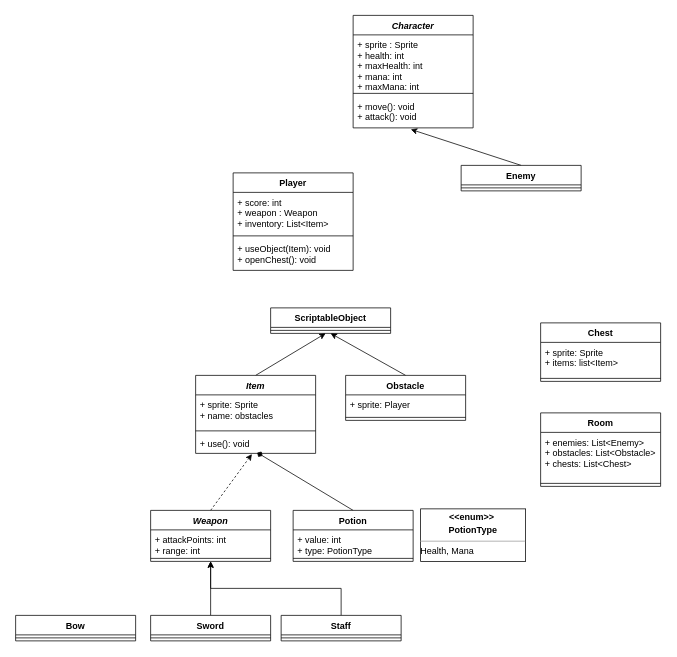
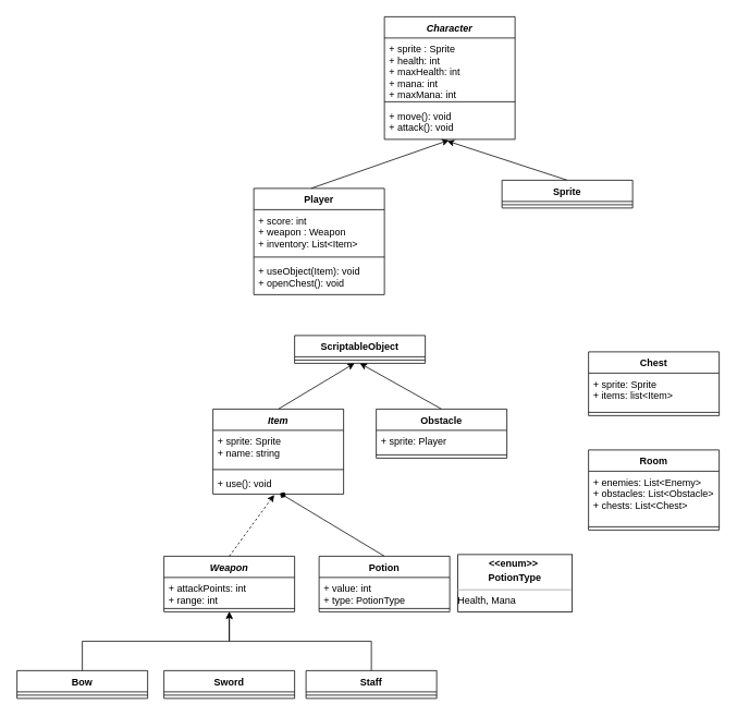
  <mxCell id="0" />
  <mxCell id="1" parent="0" />
  <mxCell id="2" value="" style="endArrow=classic;html=1;exitX=0.5;exitY=0;exitDx=0;exitDy=0;" edge="1" parent="1" source="27" target="17"><mxGeometry width="50" height="50" relative="1" as="geometry"><mxPoint x="440" y="510" as="sourcePoint" /><mxPoint x="440" y="460" as="targetPoint" /></mxGeometry></mxCell>
  <mxCell id="3" value="" style="endArrow=classic;html=1;exitX=0.5;exitY=0;exitDx=0;exitDy=0;entryX=0.469;entryY=1.038;entryDx=0;entryDy=0;entryPerimeter=0;dashed=1;" edge="1" parent="1" source="24" target="30"><mxGeometry width="50" height="50" relative="1" as="geometry"><mxPoint x="290" y="646" as="sourcePoint" /><mxPoint x="340" y="596" as="targetPoint" /></mxGeometry></mxCell>
+ <mxCell id="4" value="" style="endArrow=classic;html=1;entryX=0.494;entryY=1.024;entryDx=0;entryDy=0;entryPerimeter=0;exitX=0.438;exitY=0;exitDx=0;exitDy=0;exitPerimeter=0;" edge="1" parent="1" source="20" target="15"><mxGeometry width="50" height="50" relative="1" as="geometry"><mxPoint x="360" y="230" as="sourcePoint" /><mxPoint x="410" y="180" as="targetPoint" /></mxGeometry></mxCell>
  <mxCell id="5" value="" style="endArrow=classic;html=1;entryX=0.481;entryY=1.048;entryDx=0;entryDy=0;entryPerimeter=0;exitX=0.5;exitY=0;exitDx=0;exitDy=0;" edge="1" parent="1" source="18" target="15"><mxGeometry width="50" height="50" relative="1" as="geometry"><mxPoint x="550" y="230" as="sourcePoint" /><mxPoint x="600" y="180" as="targetPoint" /></mxGeometry></mxCell>
  <mxCell id="6" value="" style="endArrow=diamond;html=1;entryX=0.513;entryY=0.962;entryDx=0;entryDy=0;entryPerimeter=0;exitX=0.5;exitY=0;exitDx=0;exitDy=0;" edge="1" parent="1" source="31" target="30"><mxGeometry width="50" height="50" relative="1" as="geometry"><mxPoint x="490" y="500" as="sourcePoint" /><mxPoint x="540" y="450" as="targetPoint" /></mxGeometry></mxCell>
  <mxCell id="7" value="&lt;p style=&quot;margin: 0px ; margin-top: 4px ; text-align: center&quot;&gt;&lt;b&gt;&amp;lt;&amp;lt;enum&amp;gt;&amp;gt;&amp;nbsp;&lt;/b&gt;&lt;/p&gt;&lt;p style=&quot;margin: 0px ; margin-top: 4px ; text-align: center&quot;&gt;&lt;b&gt;PotionType&lt;/b&gt;&lt;/p&gt;&lt;hr size=&quot;1&quot;&gt;&lt;div style=&quot;height: 2px&quot;&gt;Health, Mana&lt;/div&gt;" style="verticalAlign=top;align=left;overflow=fill;fontSize=12;fontFamily=Helvetica;html=1;" vertex="1" parent="1"><mxGeometry x="560" y="678" width="140" height="70" as="geometry" /></mxCell>
  <mxCell id="8" value="" style="endArrow=classic;html=1;exitX=0.5;exitY=0;exitDx=0;exitDy=0;entryX=0.5;entryY=1;entryDx=0;entryDy=0;" edge="1" parent="1" source="34" target="16"><mxGeometry width="50" height="50" relative="1" as="geometry"><mxPoint x="590" y="500" as="sourcePoint" /><mxPoint x="640" y="450" as="targetPoint" /></mxGeometry></mxCell>
- <mxCell id="9" style="edgeStyle=orthogonalEdgeStyle;rounded=0;orthogonalLoop=1;jettySize=auto;html=1;exitX=0.5;exitY=0;exitDx=0;exitDy=0;entryX=0.5;entryY=1;entryDx=0;entryDy=0;" edge="1" parent="1" source="37" target="24"><mxGeometry relative="1" as="geometry" /></mxCell>
+ <mxCell id="10" style="edgeStyle=orthogonalEdgeStyle;rounded=0;orthogonalLoop=1;jettySize=auto;html=1;exitX=0.5;exitY=0;exitDx=0;exitDy=0;entryX=0.5;entryY=1;entryDx=0;entryDy=0;" edge="1" parent="1" source="39" target="24"><mxGeometry relative="1" as="geometry" /></mxCell>
  <mxCell id="11" style="edgeStyle=orthogonalEdgeStyle;rounded=0;orthogonalLoop=1;jettySize=auto;html=1;exitX=0.5;exitY=0;exitDx=0;exitDy=0;entryX=0.5;entryY=1;entryDx=0;entryDy=0;" edge="1" parent="1" source="41" target="24"><mxGeometry relative="1" as="geometry" /></mxCell>
  <mxCell id="12" value="Character" style="swimlane;fontStyle=3;align=center;verticalAlign=top;childLayout=stackLayout;horizontal=1;startSize=26;horizontalStack=0;resizeParent=1;resizeParentMax=0;resizeLast=0;collapsible=1;marginBottom=0;" vertex="1" parent="1"><mxGeometry x="470" y="20" width="160" height="150" as="geometry" /></mxCell>
  <mxCell id="13" value="+ sprite : Sprite&#10;+ health: int&#10;+ maxHealth: int&#10;+ mana: int&#10;+ maxMana: int&#10;" style="text;strokeColor=none;fillColor=none;align=left;verticalAlign=top;spacingLeft=4;spacingRight=4;overflow=hidden;rotatable=0;points=[[0,0.5],[1,0.5]];portConstraint=eastwest;" vertex="1" parent="12"><mxGeometry y="26" width="160" height="74" as="geometry" /></mxCell>
  <mxCell id="14" value="" style="line;strokeWidth=1;fillColor=none;align=left;verticalAlign=middle;spacingTop=-1;spacingLeft=3;spacingRight=3;rotatable=0;labelPosition=right;points=[];portConstraint=eastwest;" vertex="1" parent="12"><mxGeometry y="100" width="160" height="8" as="geometry" /></mxCell>
  <mxCell id="15" value="+ move(): void&#10;+ attack(): void" style="text;strokeColor=none;fillColor=none;align=left;verticalAlign=top;spacingLeft=4;spacingRight=4;overflow=hidden;rotatable=0;points=[[0,0.5],[1,0.5]];portConstraint=eastwest;" vertex="1" parent="12"><mxGeometry y="108" width="160" height="42" as="geometry" /></mxCell>
  <mxCell id="16" value="ScriptableObject" style="swimlane;fontStyle=1;align=center;verticalAlign=top;childLayout=stackLayout;horizontal=1;startSize=26;horizontalStack=0;resizeParent=1;resizeParentMax=0;resizeLast=0;collapsible=1;marginBottom=0;" vertex="1" parent="1"><mxGeometry x="360" y="410" width="160" height="34" as="geometry" /></mxCell>
  <mxCell id="17" value="" style="line;strokeWidth=1;fillColor=none;align=left;verticalAlign=middle;spacingTop=-1;spacingLeft=3;spacingRight=3;rotatable=0;labelPosition=right;points=[];portConstraint=eastwest;" vertex="1" parent="16"><mxGeometry y="26" width="160" height="8" as="geometry" /></mxCell>
- <mxCell id="18" value="Enemy" style="swimlane;fontStyle=1;align=center;verticalAlign=top;childLayout=stackLayout;horizontal=1;startSize=26;horizontalStack=0;resizeParent=1;resizeParentMax=0;resizeLast=0;collapsible=1;marginBottom=0;" vertex="1" parent="1"><mxGeometry x="614" y="220" width="160" height="34" as="geometry" /></mxCell>
+ <mxCell id="18" value="Sprite" style="swimlane;fontStyle=1;align=center;verticalAlign=top;childLayout=stackLayout;horizontal=1;startSize=26;horizontalStack=0;resizeParent=1;resizeParentMax=0;resizeLast=0;collapsible=1;marginBottom=0;" vertex="1" parent="1"><mxGeometry x="614" y="220" width="160" height="34" as="geometry" /></mxCell>
  <mxCell id="19" value="" style="line;strokeWidth=1;fillColor=none;align=left;verticalAlign=middle;spacingTop=-1;spacingLeft=3;spacingRight=3;rotatable=0;labelPosition=right;points=[];portConstraint=eastwest;" vertex="1" parent="18"><mxGeometry y="26" width="160" height="8" as="geometry" /></mxCell>
  <mxCell id="20" value="Player" style="swimlane;fontStyle=1;align=center;verticalAlign=top;childLayout=stackLayout;horizontal=1;startSize=26;horizontalStack=0;resizeParent=1;resizeParentMax=0;resizeLast=0;collapsible=1;marginBottom=0;" vertex="1" parent="1"><mxGeometry x="310" y="230" width="160" height="130" as="geometry" /></mxCell>
  <mxCell id="21" value="+ score: int&#10;+ weapon : Weapon&#10;+ inventory: List&lt;Item&gt;" style="text;strokeColor=none;fillColor=none;align=left;verticalAlign=top;spacingLeft=4;spacingRight=4;overflow=hidden;rotatable=0;points=[[0,0.5],[1,0.5]];portConstraint=eastwest;" vertex="1" parent="20"><mxGeometry y="26" width="160" height="54" as="geometry" /></mxCell>
  <mxCell id="22" value="" style="line;strokeWidth=1;fillColor=none;align=left;verticalAlign=middle;spacingTop=-1;spacingLeft=3;spacingRight=3;rotatable=0;labelPosition=right;points=[];portConstraint=eastwest;" vertex="1" parent="20"><mxGeometry y="80" width="160" height="8" as="geometry" /></mxCell>
  <mxCell id="23" value="+ useObject(Item): void&#10;+ openChest(): void&#10;" style="text;strokeColor=none;fillColor=none;align=left;verticalAlign=top;spacingLeft=4;spacingRight=4;overflow=hidden;rotatable=0;points=[[0,0.5],[1,0.5]];portConstraint=eastwest;" vertex="1" parent="20"><mxGeometry y="88" width="160" height="42" as="geometry" /></mxCell>
  <mxCell id="24" value="Weapon" style="swimlane;fontStyle=3;align=center;verticalAlign=top;childLayout=stackLayout;horizontal=1;startSize=26;horizontalStack=0;resizeParent=1;resizeParentMax=0;resizeLast=0;collapsible=1;marginBottom=0;" vertex="1" parent="1"><mxGeometry x="200" y="680" width="160" height="68" as="geometry" /></mxCell>
  <mxCell id="25" value="+ attackPoints: int&#10;+ range: int" style="text;strokeColor=none;fillColor=none;align=left;verticalAlign=top;spacingLeft=4;spacingRight=4;overflow=hidden;rotatable=0;points=[[0,0.5],[1,0.5]];portConstraint=eastwest;" vertex="1" parent="24"><mxGeometry y="26" width="160" height="34" as="geometry" /></mxCell>
  <mxCell id="26" value="" style="line;strokeWidth=1;fillColor=none;align=left;verticalAlign=middle;spacingTop=-1;spacingLeft=3;spacingRight=3;rotatable=0;labelPosition=right;points=[];portConstraint=eastwest;" vertex="1" parent="24"><mxGeometry y="60" width="160" height="8" as="geometry" /></mxCell>
  <mxCell id="27" value="Item" style="swimlane;fontStyle=3;align=center;verticalAlign=top;childLayout=stackLayout;horizontal=1;startSize=26;horizontalStack=0;resizeParent=1;resizeParentMax=0;resizeLast=0;collapsible=1;marginBottom=0;" vertex="1" parent="1"><mxGeometry x="260" y="500" width="160" height="104" as="geometry" /></mxCell>
- <mxCell id="28" value="+ sprite: Sprite&#10;+ name: obstacles" style="text;strokeColor=none;fillColor=none;align=left;verticalAlign=top;spacingLeft=4;spacingRight=4;overflow=hidden;rotatable=0;points=[[0,0.5],[1,0.5]];portConstraint=eastwest;" vertex="1" parent="27"><mxGeometry y="26" width="160" height="44" as="geometry" /></mxCell>
+ <mxCell id="28" value="+ sprite: Sprite&#10;+ name: string" style="text;strokeColor=none;fillColor=none;align=left;verticalAlign=top;spacingLeft=4;spacingRight=4;overflow=hidden;rotatable=0;points=[[0,0.5],[1,0.5]];portConstraint=eastwest;" vertex="1" parent="27"><mxGeometry y="26" width="160" height="44" as="geometry" /></mxCell>
  <mxCell id="29" value="" style="line;strokeWidth=1;fillColor=none;align=left;verticalAlign=middle;spacingTop=-1;spacingLeft=3;spacingRight=3;rotatable=0;labelPosition=right;points=[];portConstraint=eastwest;" vertex="1" parent="27"><mxGeometry y="70" width="160" height="8" as="geometry" /></mxCell>
  <mxCell id="30" value="+ use(): void&#10;" style="text;strokeColor=none;fillColor=none;align=left;verticalAlign=top;spacingLeft=4;spacingRight=4;overflow=hidden;rotatable=0;points=[[0,0.5],[1,0.5]];portConstraint=eastwest;" vertex="1" parent="27"><mxGeometry y="78" width="160" height="26" as="geometry" /></mxCell>
  <mxCell id="31" value="Potion" style="swimlane;fontStyle=1;align=center;verticalAlign=top;childLayout=stackLayout;horizontal=1;startSize=26;horizontalStack=0;resizeParent=1;resizeParentMax=0;resizeLast=0;collapsible=1;marginBottom=0;" vertex="1" parent="1"><mxGeometry x="390" y="680" width="160" height="68" as="geometry" /></mxCell>
  <mxCell id="32" value="+ value: int&#10;+ type: PotionType" style="text;strokeColor=none;fillColor=none;align=left;verticalAlign=top;spacingLeft=4;spacingRight=4;overflow=hidden;rotatable=0;points=[[0,0.5],[1,0.5]];portConstraint=eastwest;" vertex="1" parent="31"><mxGeometry y="26" width="160" height="34" as="geometry" /></mxCell>
  <mxCell id="33" value="" style="line;strokeWidth=1;fillColor=none;align=left;verticalAlign=middle;spacingTop=-1;spacingLeft=3;spacingRight=3;rotatable=0;labelPosition=right;points=[];portConstraint=eastwest;" vertex="1" parent="31"><mxGeometry y="60" width="160" height="8" as="geometry" /></mxCell>
  <mxCell id="34" value="Obstacle" style="swimlane;fontStyle=1;align=center;verticalAlign=top;childLayout=stackLayout;horizontal=1;startSize=26;horizontalStack=0;resizeParent=1;resizeParentMax=0;resizeLast=0;collapsible=1;marginBottom=0;" vertex="1" parent="1"><mxGeometry x="460" y="500" width="160" height="60" as="geometry" /></mxCell>
  <mxCell id="35" value="+ sprite: Player" style="text;strokeColor=none;fillColor=none;align=left;verticalAlign=top;spacingLeft=4;spacingRight=4;overflow=hidden;rotatable=0;points=[[0,0.5],[1,0.5]];portConstraint=eastwest;" vertex="1" parent="34"><mxGeometry y="26" width="160" height="26" as="geometry" /></mxCell>
  <mxCell id="36" value="" style="line;strokeWidth=1;fillColor=none;align=left;verticalAlign=middle;spacingTop=-1;spacingLeft=3;spacingRight=3;rotatable=0;labelPosition=right;points=[];portConstraint=eastwest;" vertex="1" parent="34"><mxGeometry y="52" width="160" height="8" as="geometry" /></mxCell>
  <mxCell id="37" value="Sword" style="swimlane;fontStyle=1;align=center;verticalAlign=top;childLayout=stackLayout;horizontal=1;startSize=26;horizontalStack=0;resizeParent=1;resizeParentMax=0;resizeLast=0;collapsible=1;marginBottom=0;" vertex="1" parent="1"><mxGeometry x="200" y="820" width="160" height="34" as="geometry" /></mxCell>
  <mxCell id="38" value="" style="line;strokeWidth=1;fillColor=none;align=left;verticalAlign=middle;spacingTop=-1;spacingLeft=3;spacingRight=3;rotatable=0;labelPosition=right;points=[];portConstraint=eastwest;" vertex="1" parent="37"><mxGeometry y="26" width="160" height="8" as="geometry" /></mxCell>
  <mxCell id="39" value="Bow" style="swimlane;fontStyle=1;align=center;verticalAlign=top;childLayout=stackLayout;horizontal=1;startSize=26;horizontalStack=0;resizeParent=1;resizeParentMax=0;resizeLast=0;collapsible=1;marginBottom=0;" vertex="1" parent="1"><mxGeometry x="20" y="820" width="160" height="34" as="geometry" /></mxCell>
  <mxCell id="40" value="" style="line;strokeWidth=1;fillColor=none;align=left;verticalAlign=middle;spacingTop=-1;spacingLeft=3;spacingRight=3;rotatable=0;labelPosition=right;points=[];portConstraint=eastwest;" vertex="1" parent="39"><mxGeometry y="26" width="160" height="8" as="geometry" /></mxCell>
  <mxCell id="41" value="Staff" style="swimlane;fontStyle=1;align=center;verticalAlign=top;childLayout=stackLayout;horizontal=1;startSize=26;horizontalStack=0;resizeParent=1;resizeParentMax=0;resizeLast=0;collapsible=1;marginBottom=0;" vertex="1" parent="1"><mxGeometry x="374" y="820" width="160" height="34" as="geometry" /></mxCell>
  <mxCell id="42" value="" style="line;strokeWidth=1;fillColor=none;align=left;verticalAlign=middle;spacingTop=-1;spacingLeft=3;spacingRight=3;rotatable=0;labelPosition=right;points=[];portConstraint=eastwest;" vertex="1" parent="41"><mxGeometry y="26" width="160" height="8" as="geometry" /></mxCell>
  <mxCell id="43" value="Room" style="swimlane;fontStyle=1;align=center;verticalAlign=top;childLayout=stackLayout;horizontal=1;startSize=26;horizontalStack=0;resizeParent=1;resizeParentMax=0;resizeLast=0;collapsible=1;marginBottom=0;" vertex="1" parent="1"><mxGeometry x="720" y="550" width="160" height="98" as="geometry" /></mxCell>
  <mxCell id="44" value="+ enemies: List&lt;Enemy&gt;&#10;+ obstacles: List&lt;Obstacle&gt;&#10;+ chests: List&lt;Chest&gt;" style="text;strokeColor=none;fillColor=none;align=left;verticalAlign=top;spacingLeft=4;spacingRight=4;overflow=hidden;rotatable=0;points=[[0,0.5],[1,0.5]];portConstraint=eastwest;" vertex="1" parent="43"><mxGeometry y="26" width="160" height="64" as="geometry" /></mxCell>
  <mxCell id="45" value="" style="line;strokeWidth=1;fillColor=none;align=left;verticalAlign=middle;spacingTop=-1;spacingLeft=3;spacingRight=3;rotatable=0;labelPosition=right;points=[];portConstraint=eastwest;" vertex="1" parent="43"><mxGeometry y="90" width="160" height="8" as="geometry" /></mxCell>
  <mxCell id="46" value="Chest" style="swimlane;fontStyle=1;align=center;verticalAlign=top;childLayout=stackLayout;horizontal=1;startSize=26;horizontalStack=0;resizeParent=1;resizeParentMax=0;resizeLast=0;collapsible=1;marginBottom=0;" vertex="1" parent="1"><mxGeometry x="720" y="430" width="160" height="78" as="geometry" /></mxCell>
  <mxCell id="47" value="+ sprite: Sprite&#10;+ items: list&lt;Item&gt;" style="text;strokeColor=none;fillColor=none;align=left;verticalAlign=top;spacingLeft=4;spacingRight=4;overflow=hidden;rotatable=0;points=[[0,0.5],[1,0.5]];portConstraint=eastwest;" vertex="1" parent="46"><mxGeometry y="26" width="160" height="44" as="geometry" /></mxCell>
  <mxCell id="48" value="" style="line;strokeWidth=1;fillColor=none;align=left;verticalAlign=middle;spacingTop=-1;spacingLeft=3;spacingRight=3;rotatable=0;labelPosition=right;points=[];portConstraint=eastwest;" vertex="1" parent="46"><mxGeometry y="70" width="160" height="8" as="geometry" /></mxCell>
